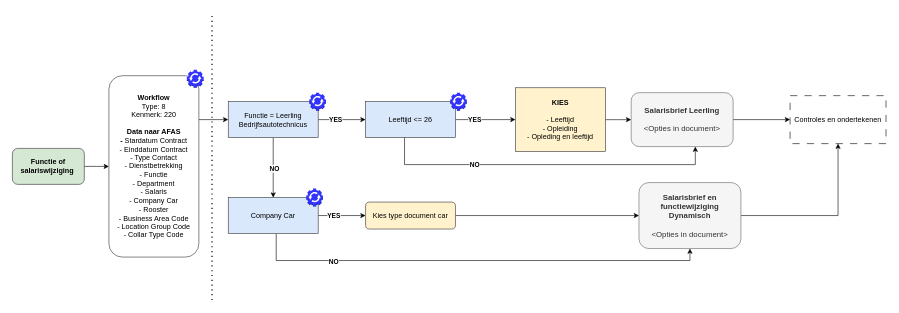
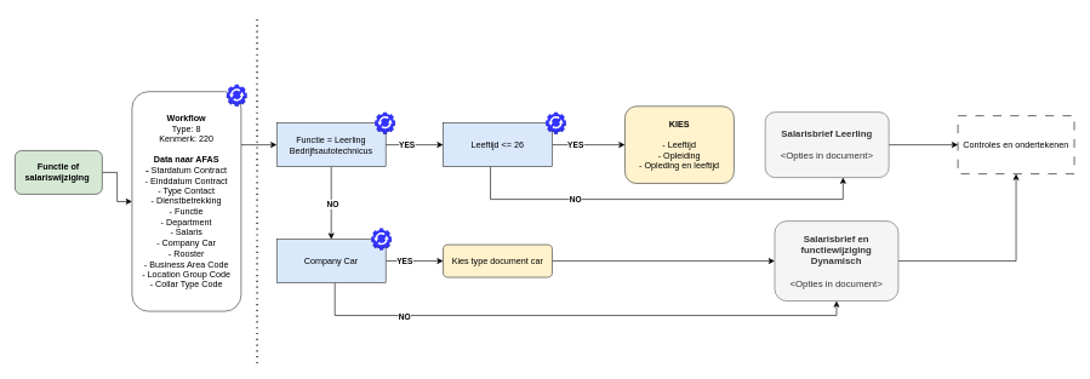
  <mxCell id="0" />
  <mxCell id="1" parent="0" />
  <mxCell id="2" style="edgeStyle=orthogonalEdgeStyle;rounded=0;orthogonalLoop=1;jettySize=auto;html=1;" parent="1" source="3" target="6" edge="1"><mxGeometry relative="1" as="geometry" /></mxCell>
- <mxCell id="3" value="&lt;div&gt;&lt;b&gt;Functie of salariswijziging&amp;nbsp;&lt;/b&gt;&lt;/div&gt;" style="rounded=1;whiteSpace=wrap;html=1;strokeColor=#333333;align=center;fillColor=#d5e8d4;" parent="1" vertex="1"><mxGeometry x="20" y="247" width="120" height="60" as="geometry" /></mxCell>
+ <mxCell id="3" value="&lt;div&gt;&lt;b&gt;Functie of salariswijziging&amp;nbsp;&lt;/b&gt;&lt;/div&gt;" style="rounded=1;whiteSpace=wrap;html=1;strokeColor=#333333;align=center;fillColor=#d5e8d4;" parent="1" vertex="1"><mxGeometry x="20" y="207" width="120" height="60" as="geometry" /></mxCell>
  <mxCell id="4" value="" style="endArrow=none;dashed=1;html=1;dashPattern=1 3;strokeWidth=2;rounded=0;" parent="1" edge="1"><mxGeometry width="50" height="50" relative="1" as="geometry"><mxPoint x="353" y="500" as="sourcePoint" /><mxPoint x="353" y="20" as="targetPoint" /></mxGeometry></mxCell>
  <mxCell id="5" style="edgeStyle=orthogonalEdgeStyle;rounded=0;orthogonalLoop=1;jettySize=auto;html=1;entryX=0;entryY=0.5;entryDx=0;entryDy=0;" parent="1" source="6" target="12" edge="1"><mxGeometry relative="1" as="geometry"><mxPoint x="390" y="240" as="targetPoint" /><Array as="points"><mxPoint x="340" y="199" /><mxPoint x="340" y="199" /></Array></mxGeometry></mxCell>
  <mxCell id="6" value="&lt;b&gt;Workflow&lt;/b&gt;&lt;div&gt;&lt;span style=&quot;background-color: initial;&quot;&gt;Type: 8&lt;/span&gt;&lt;br&gt;&lt;/div&gt;&lt;div&gt;Kenmerk: 220&lt;/div&gt;&lt;div&gt;&lt;br&gt;&lt;/div&gt;&lt;div&gt;&lt;b&gt;Data naar AFAS&lt;/b&gt;&lt;/div&gt;&lt;div&gt;&lt;b&gt;- &lt;/b&gt;Stardatum Contract&lt;br&gt;&lt;div&gt;&lt;div&gt;&lt;div&gt;- Einddatum Contract&lt;/div&gt;&lt;div&gt;- Type Contact&lt;/div&gt;&lt;div&gt;&lt;span style=&quot;background-color: initial;&quot;&gt;- Dienstbetrekking&lt;/span&gt;&lt;/div&gt;&lt;div&gt;&lt;span style=&quot;background-color: initial;&quot;&gt;- Functie&lt;/span&gt;&lt;br&gt;&lt;/div&gt;&lt;/div&gt;&lt;div&gt;&lt;span style=&quot;background-color: initial;&quot;&gt;- Department&lt;/span&gt;&lt;/div&gt;&lt;div&gt;&lt;span style=&quot;background-color: initial;&quot;&gt;- Salaris&lt;/span&gt;&lt;/div&gt;&lt;div&gt;&lt;span style=&quot;background-color: initial;&quot;&gt;- Company Car&lt;/span&gt;&lt;/div&gt;&lt;div&gt;&lt;span style=&quot;background-color: initial;&quot;&gt;- Rooster&lt;/span&gt;&lt;/div&gt;&lt;/div&gt;&lt;/div&gt;&lt;div&gt;&lt;span style=&quot;background-color: initial;&quot;&gt;- Business Area Code&lt;/span&gt;&lt;/div&gt;&lt;div&gt;&lt;span style=&quot;background-color: initial;&quot;&gt;- Location Group Code&lt;/span&gt;&lt;/div&gt;&lt;div&gt;&lt;span style=&quot;background-color: initial;&quot;&gt;- Collar Type Code&lt;/span&gt;&lt;/div&gt;" style="rounded=1;whiteSpace=wrap;html=1;strokeColor=#333333;" parent="1" vertex="1"><mxGeometry x="181" y="125.75" width="150" height="302.5" as="geometry" /></mxCell>
  <mxCell id="7" value="" style="outlineConnect=0;dashed=0;verticalLabelPosition=bottom;verticalAlign=top;align=center;html=1;shape=mxgraph.aws3.automation;fillColor=#3333FF;strokeColor=#6c8ebf;" parent="1" vertex="1"><mxGeometry x="311" y="116" width="28" height="30" as="geometry" /></mxCell>
  <mxCell id="8" style="edgeStyle=orthogonalEdgeStyle;rounded=0;orthogonalLoop=1;jettySize=auto;html=1;entryX=0;entryY=0.5;entryDx=0;entryDy=0;" parent="1" source="12" target="17" edge="1"><mxGeometry relative="1" as="geometry" /></mxCell>
  <mxCell id="9" value="&lt;b&gt;YES&lt;/b&gt;" style="edgeLabel;html=1;align=center;verticalAlign=middle;resizable=0;points=[];" parent="8" vertex="1" connectable="0"><mxGeometry x="-0.1" y="1" relative="1" as="geometry"><mxPoint x="-8" y="1" as="offset" /></mxGeometry></mxCell>
  <mxCell id="10" style="edgeStyle=orthogonalEdgeStyle;rounded=0;orthogonalLoop=1;jettySize=auto;html=1;entryX=0.5;entryY=0;entryDx=0;entryDy=0;" parent="1" source="12" target="31" edge="1"><mxGeometry relative="1" as="geometry" /></mxCell>
  <mxCell id="11" value="&lt;b&gt;NO&lt;/b&gt;" style="edgeLabel;html=1;align=center;verticalAlign=middle;resizable=0;points=[];" parent="10" vertex="1" connectable="0"><mxGeometry x="0.011" y="1" relative="1" as="geometry"><mxPoint as="offset" /></mxGeometry></mxCell>
  <mxCell id="12" value="&lt;div&gt;Functie =&amp;nbsp;Leerling Bedrijfsautotechnicus&lt;span style=&quot;color: rgba(0, 0, 0, 0); font-family: monospace; font-size: 0px; text-align: start; text-wrap: nowrap; background-color: initial;&quot;&gt;%3CmxGraphModel%3E%3Croot%3E%3CmxCell%20id%3D%220%22%2F%3E%3CmxCell%20id%3D%221%22%20parent%3D%220%22%2F%3E%3CmxCell%20id%3D%222%22%20value%3D%22%26lt%3Bdiv%26gt%3BCompany%20Car%26lt%3B%2Fdiv%26gt%3B%26lt%3Bdiv%26gt%3B%26lt%3B%2Fdiv%26gt%3B%22%20style%3D%22rounded%3D0%3BwhiteSpace%3Dwrap%3Bhtml%3D1%3BfillColor%3D%23dae8fc%3BstrokeColor%3D%23333333%3B%22%20vertex%3D%221%22%20parent%3D%221%22%3E%3CmxGeometry%20x%3D%22630%22%20y%3D%22250%22%20width%3D%22150%22%20height%3D%2260%22%20as%3D%22geometry%22%2F%3E%3C%2FmxCell%3E%3C%2Froot%3E%3C%2FmxGraphModel%3E&lt;/span&gt;&lt;/div&gt;&lt;div&gt;&lt;/div&gt;" style="rounded=0;whiteSpace=wrap;html=1;fillColor=#dae8fc;strokeColor=#333333;" parent="1" vertex="1"><mxGeometry x="380" y="169" width="150" height="60" as="geometry" /></mxCell>
  <mxCell id="13" style="edgeStyle=orthogonalEdgeStyle;rounded=0;orthogonalLoop=1;jettySize=auto;html=1;entryX=0;entryY=0.5;entryDx=0;entryDy=0;" parent="1" source="17" target="23" edge="1"><mxGeometry relative="1" as="geometry"><mxPoint x="880" y="199" as="targetPoint" /></mxGeometry></mxCell>
  <mxCell id="14" value="&lt;b&gt;YES&lt;/b&gt;" style="edgeLabel;html=1;align=center;verticalAlign=middle;resizable=0;points=[];" parent="13" vertex="1" connectable="0"><mxGeometry x="-0.378" relative="1" as="geometry"><mxPoint as="offset" /></mxGeometry></mxCell>
  <mxCell id="15" style="edgeStyle=orthogonalEdgeStyle;rounded=0;orthogonalLoop=1;jettySize=auto;html=1;" parent="1" target="21" edge="1"><mxGeometry relative="1" as="geometry"><mxPoint x="674" y="184" as="sourcePoint" /><mxPoint x="844" y="311.5" as="targetPoint" /><Array as="points"><mxPoint x="674" y="274" /><mxPoint x="1159" y="274" /></Array></mxGeometry></mxCell>
  <mxCell id="16" value="&lt;b&gt;NO&lt;/b&gt;" style="edgeLabel;html=1;align=center;verticalAlign=middle;resizable=0;points=[];" parent="15" vertex="1" connectable="0"><mxGeometry x="0.536" y="2" relative="1" as="geometry"><mxPoint x="-259" y="1" as="offset" /></mxGeometry></mxCell>
  <mxCell id="17" value="&lt;div&gt;Leeftijd &amp;lt;= 26&lt;/div&gt;&lt;div&gt;&lt;/div&gt;" style="rounded=0;whiteSpace=wrap;html=1;fillColor=#dae8fc;strokeColor=#333333;" parent="1" vertex="1"><mxGeometry x="609" y="169" width="150" height="60" as="geometry" /></mxCell>
  <mxCell id="18" value="" style="outlineConnect=0;dashed=0;verticalLabelPosition=bottom;verticalAlign=top;align=center;html=1;shape=mxgraph.aws3.automation;fillColor=#3333FF;strokeColor=#6c8ebf;" parent="1" vertex="1"><mxGeometry x="515" y="154" width="28" height="30" as="geometry" /></mxCell>
  <mxCell id="19" value="" style="outlineConnect=0;dashed=0;verticalLabelPosition=bottom;verticalAlign=top;align=center;html=1;shape=mxgraph.aws3.automation;fillColor=#3333FF;strokeColor=#6c8ebf;" parent="1" vertex="1"><mxGeometry x="750" y="154" width="28" height="30" as="geometry" /></mxCell>
  <mxCell id="20" style="edgeStyle=orthogonalEdgeStyle;rounded=0;orthogonalLoop=1;jettySize=auto;html=1;" parent="1" source="21" target="26" edge="1"><mxGeometry relative="1" as="geometry" /></mxCell>
  <mxCell id="21" value="&lt;span style=&quot;font-size: 13px;&quot;&gt;&lt;b&gt;Salarisbrief Leerling&lt;/b&gt;&lt;/span&gt;&lt;br&gt;&lt;div style=&quot;font-size: 13px;&quot;&gt;&lt;b&gt;&lt;br&gt;&lt;/b&gt;&lt;div&gt;&amp;lt;Opties in document&amp;gt;&lt;br&gt;&lt;/div&gt;&lt;/div&gt;" style="rounded=1;whiteSpace=wrap;html=1;fillColor=#f5f5f5;strokeColor=#666666;fontColor=#333333;" parent="1" vertex="1"><mxGeometry x="1052" y="154" width="170" height="90" as="geometry" /></mxCell>
- <mxCell id="22" style="edgeStyle=orthogonalEdgeStyle;rounded=0;orthogonalLoop=1;jettySize=auto;html=1;" parent="1" source="23" target="21" edge="1"><mxGeometry relative="1" as="geometry" /></mxCell>
- <mxCell id="23" value="&lt;div&gt;&lt;div&gt;&lt;b&gt;KIES&lt;/b&gt;&lt;/div&gt;&lt;div&gt;&lt;br&gt;&lt;/div&gt;&lt;div&gt;- Leeftijd&lt;/div&gt;&lt;div&gt;- Opleiding&lt;/div&gt;&lt;div&gt;- Opleding en leeftijd&lt;/div&gt;&lt;/div&gt;" style="whiteSpace=wrap;html=1;fillColor=#fff2cc;strokeColor=#333333;rounded=0;" parent="1" vertex="1"><mxGeometry x="859" y="145.88" width="150" height="106.25" as="geometry" /></mxCell>
+ <mxCell id="23" value="&lt;div&gt;&lt;div&gt;&lt;b&gt;KIES&lt;/b&gt;&lt;/div&gt;&lt;div&gt;&lt;br&gt;&lt;/div&gt;&lt;div&gt;- Leeftijd&lt;/div&gt;&lt;div&gt;- Opleiding&lt;/div&gt;&lt;div&gt;- Opleding en leeftijd&lt;/div&gt;&lt;/div&gt;" style="rounded=1;whiteSpace=wrap;html=1;fillColor=#fff2cc;strokeColor=#333333;" parent="1" vertex="1"><mxGeometry x="859" y="145.88" width="150" height="106.25" as="geometry" /></mxCell>
  <mxCell id="24" style="edgeStyle=orthogonalEdgeStyle;rounded=0;orthogonalLoop=1;jettySize=auto;html=1;entryX=0.5;entryY=1;entryDx=0;entryDy=0;" parent="1" source="25" target="26" edge="1"><mxGeometry relative="1" as="geometry" /></mxCell>
  <mxCell id="25" value="&lt;span style=&quot;font-size: 13px;&quot;&gt;&lt;b&gt;Salarisbrief en functiewijziging Dynamisch&lt;/b&gt;&lt;/span&gt;&lt;div&gt;&lt;span style=&quot;font-size: 13px;&quot;&gt;&lt;b&gt;&lt;br&gt;&lt;/b&gt;&lt;/span&gt;&lt;/div&gt;&lt;div&gt;&lt;span style=&quot;font-size: 13px;&quot;&gt;&amp;lt;Opties in document&amp;gt;&lt;/span&gt;&lt;/div&gt;" style="rounded=1;whiteSpace=wrap;html=1;fillColor=#f5f5f5;strokeColor=#666666;fontColor=#333333;" parent="1" vertex="1"><mxGeometry x="1065" y="304" width="170" height="110" as="geometry" /></mxCell>
  <mxCell id="26" value="Controles en ondertekenen" style="rounded=0;whiteSpace=wrap;html=1;dashed=1;dashPattern=12 12;" parent="1" vertex="1"><mxGeometry x="1317" y="159.01" width="160" height="80" as="geometry" /></mxCell>
  <mxCell id="27" style="edgeStyle=orthogonalEdgeStyle;rounded=0;orthogonalLoop=1;jettySize=auto;html=1;entryX=0;entryY=0.5;entryDx=0;entryDy=0;" parent="1" source="31" target="33" edge="1"><mxGeometry relative="1" as="geometry" /></mxCell>
  <mxCell id="28" value="&lt;b&gt;YES&lt;/b&gt;" style="edgeLabel;html=1;align=center;verticalAlign=middle;resizable=0;points=[];" parent="27" vertex="1" connectable="0"><mxGeometry x="-0.367" relative="1" as="geometry"><mxPoint as="offset" /></mxGeometry></mxCell>
  <mxCell id="29" style="edgeStyle=orthogonalEdgeStyle;rounded=0;orthogonalLoop=1;jettySize=auto;html=1;entryX=0.5;entryY=1;entryDx=0;entryDy=0;" parent="1" source="31" target="25" edge="1"><mxGeometry relative="1" as="geometry"><Array as="points"><mxPoint x="460" y="434" /><mxPoint x="1150" y="434" /></Array></mxGeometry></mxCell>
  <mxCell id="30" value="&lt;b&gt;NO&lt;/b&gt;" style="edgeLabel;html=1;align=center;verticalAlign=middle;resizable=0;points=[];" parent="29" vertex="1" connectable="0"><mxGeometry x="-0.64" y="-1" relative="1" as="geometry"><mxPoint x="4" as="offset" /></mxGeometry></mxCell>
  <mxCell id="31" value="&lt;div&gt;Company Car&lt;/div&gt;&lt;div&gt;&lt;/div&gt;" style="rounded=0;whiteSpace=wrap;html=1;fillColor=#dae8fc;strokeColor=#333333;" parent="1" vertex="1"><mxGeometry x="380" y="329" width="150" height="60" as="geometry" /></mxCell>
  <mxCell id="32" style="edgeStyle=orthogonalEdgeStyle;rounded=0;orthogonalLoop=1;jettySize=auto;html=1;" parent="1" source="33" target="25" edge="1"><mxGeometry relative="1" as="geometry" /></mxCell>
  <mxCell id="33" value="Kies type document car" style="rounded=1;whiteSpace=wrap;html=1;fillColor=#fff2cc;strokeColor=#333333;" parent="1" vertex="1"><mxGeometry x="609" y="336.5" width="150" height="45" as="geometry" /></mxCell>
  <mxCell id="34" value="" style="outlineConnect=0;dashed=0;verticalLabelPosition=bottom;verticalAlign=top;align=center;html=1;shape=mxgraph.aws3.automation;fillColor=#3333FF;strokeColor=#6c8ebf;" parent="1" vertex="1"><mxGeometry x="510" y="314" width="28" height="30" as="geometry" /></mxCell>
